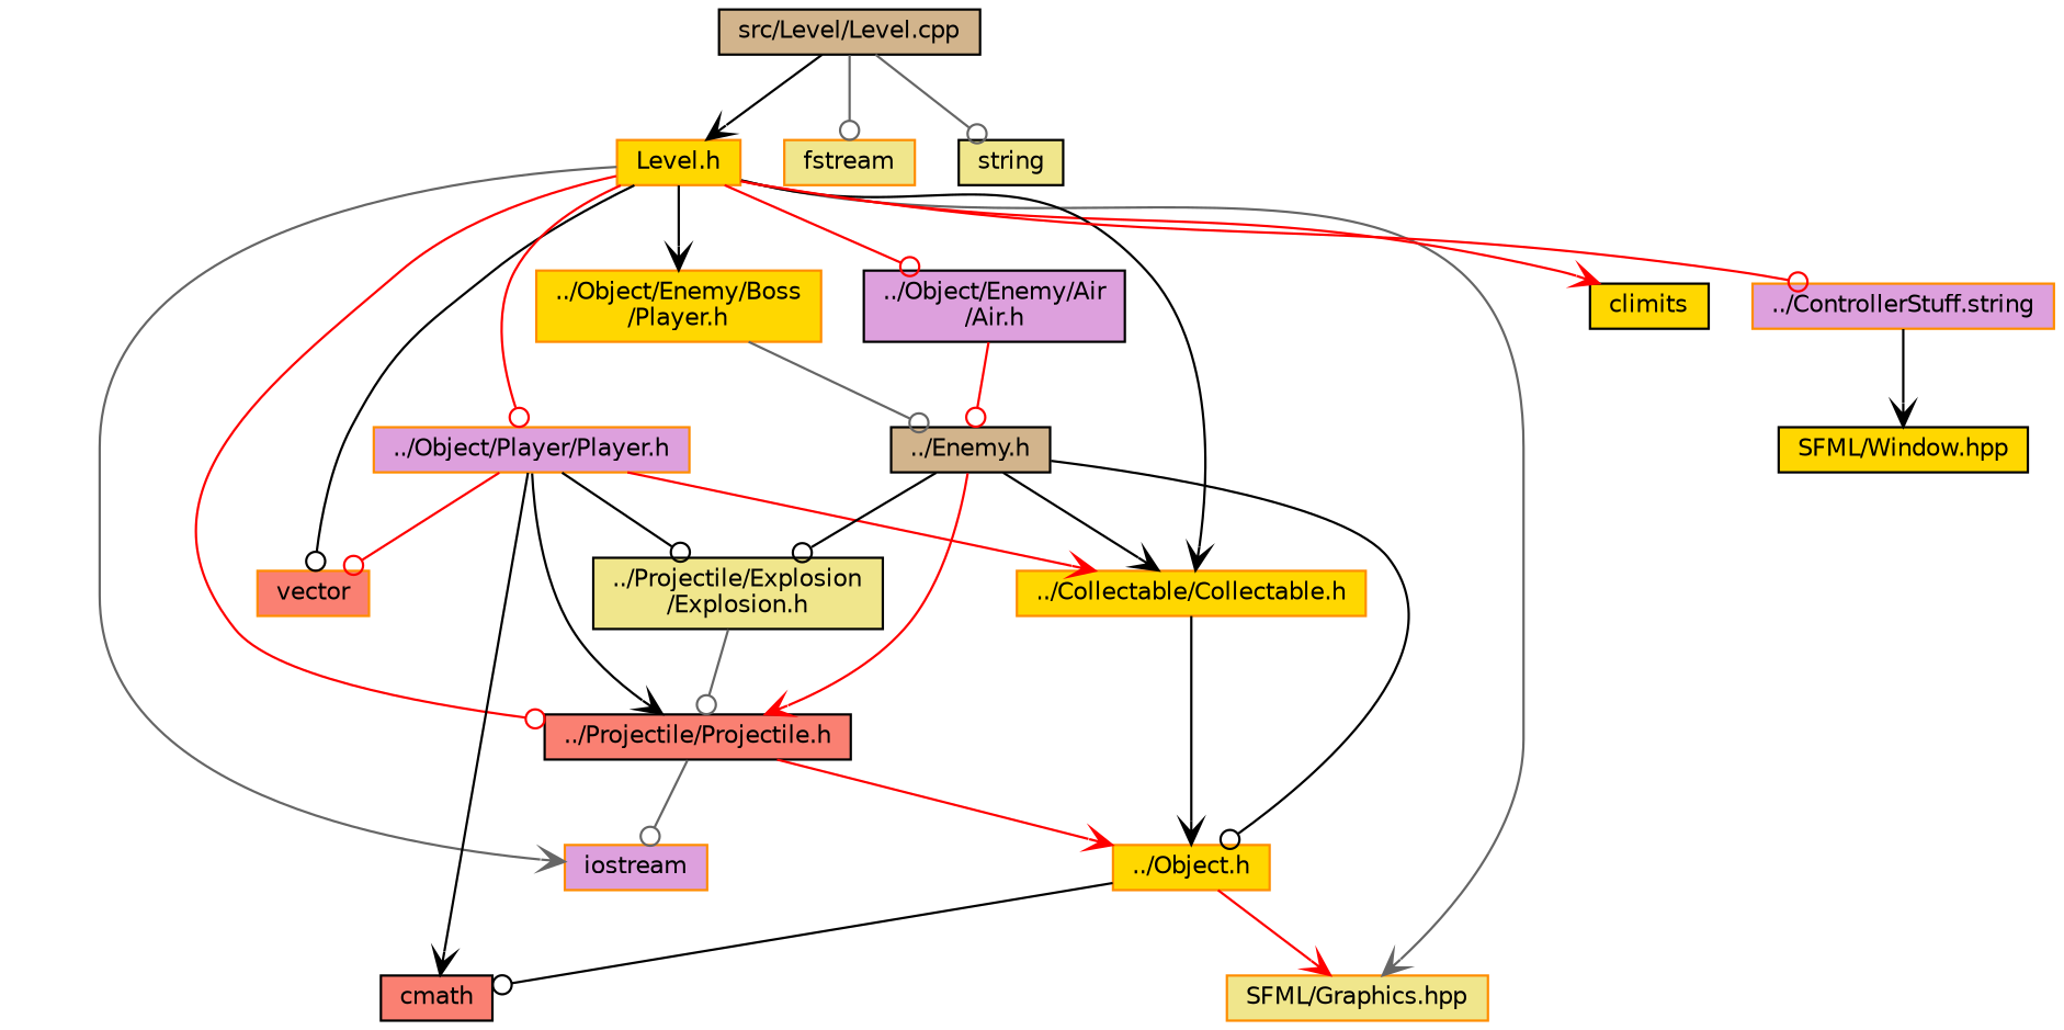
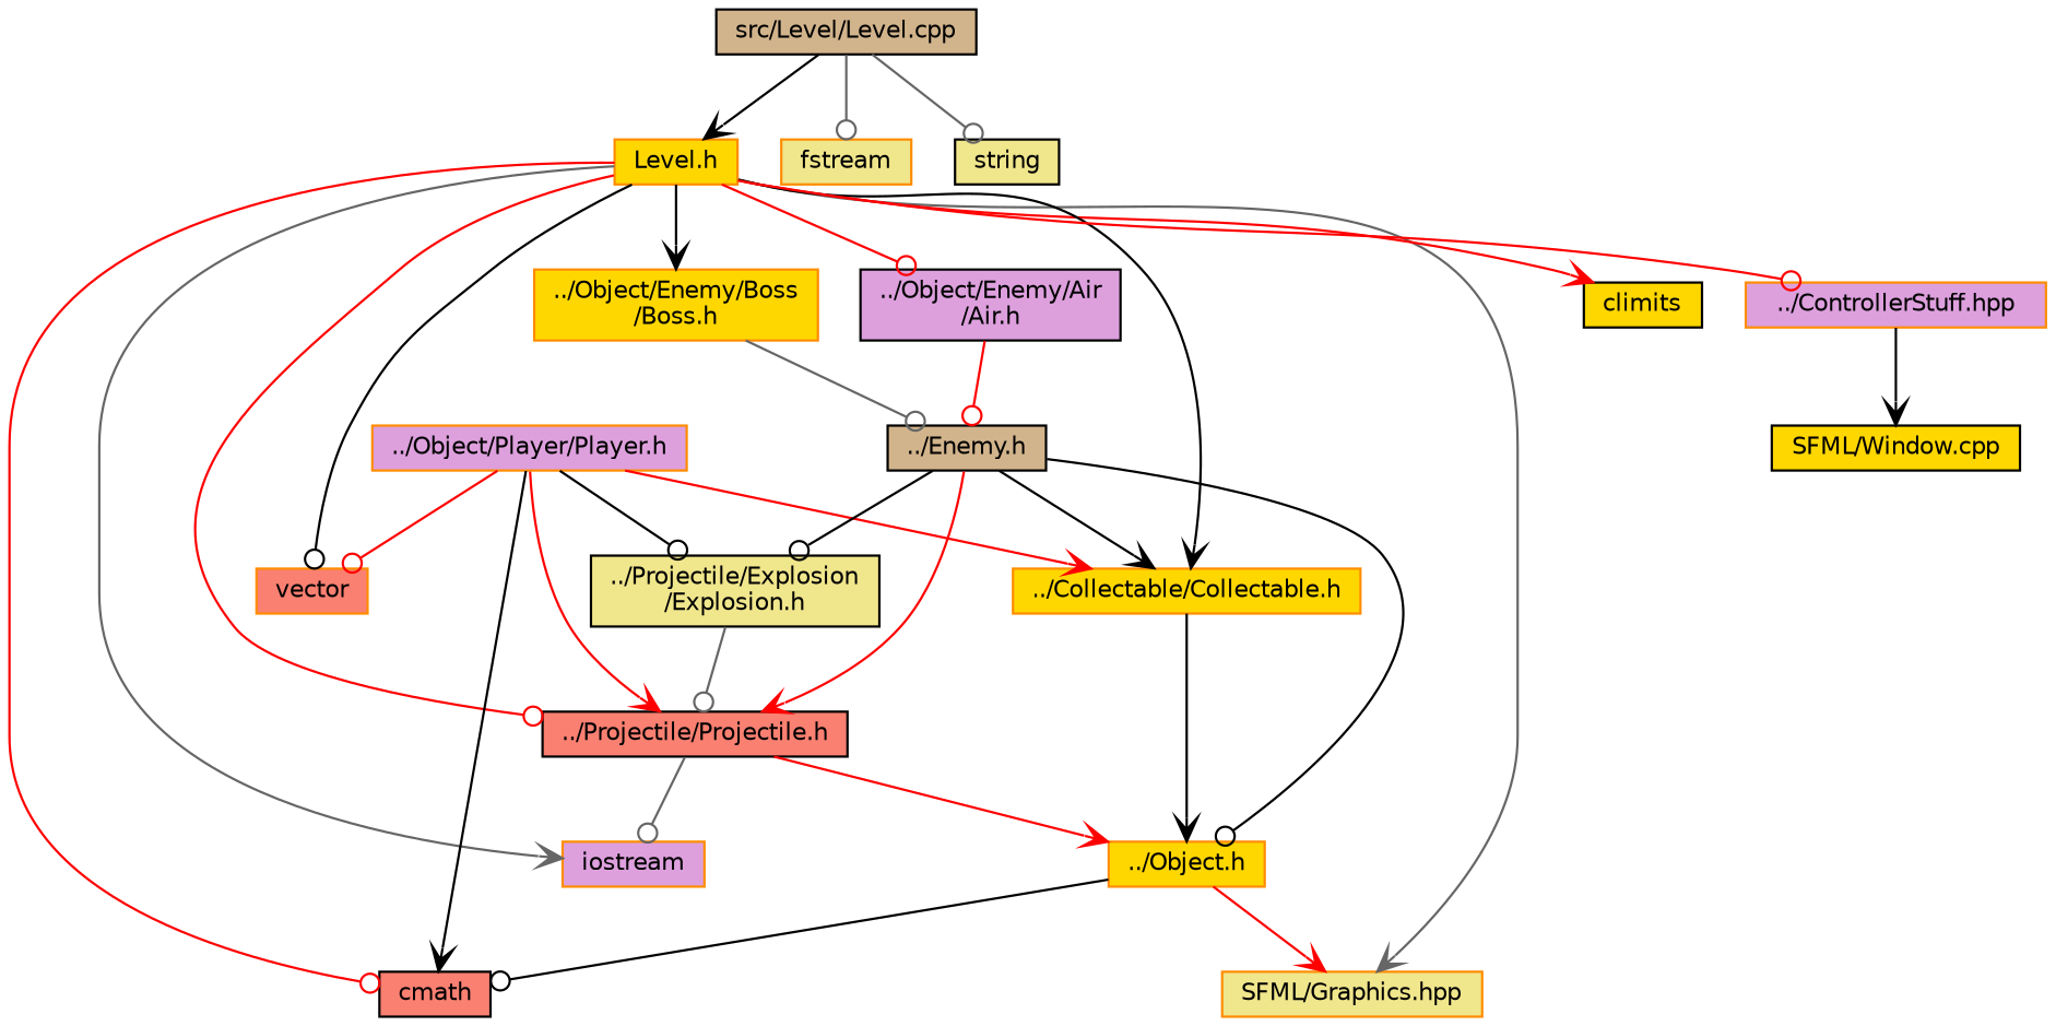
  digraph {
    node [color=darkorange fillcolor=gold fontname=Helvetica fontsize=10 shape=box style=filled]
    edge [arrowhead=odot color=black fontname=Helvetica fontsize=10 labelfontname=Helvetica labelfontsize=10 style=solid]
    n1 [color=black fillcolor=tan fontcolor=black height=0.2 label="src/Level/Level.cpp" width=0.4]
    n2 [height=0.2 label="Level.h" width=0.4]
    n3 [fillcolor=khaki height=0.2 label=fstream width=0.4]
    n4 [color=black fillcolor=khaki height=0.2 label=string width=0.4]
    n5 [fillcolor=salmon height=0.2 label=vector width=0.4]
    n6 [fillcolor=khaki height=0.2 label="SFML/Graphics.hpp" width=0.4]
    n7 [color=black height=0.2 label=climits width=0.4]
    n8 [fillcolor=plum height=0.2 label=iostream width=0.4]
-   n9 [height=0.2 label="../Object/Enemy/Boss\l/Player.h" width=0.4]
+   n9 [height=0.2 label="../Object/Enemy/Boss\l/Boss.h" width=0.4]
    n10 [color=black fillcolor=salmon height=0.2 label="../Projectile/Projectile.h" width=0.4]
    n11 [height=0.2 label="../Collectable/Collectable.h" width=0.4]
    n12 [color=black fillcolor=plum height=0.2 label="../Object/Enemy/Air\l/Air.h" width=0.4]
    n13 [fillcolor=plum height=0.2 label="../Object/Player/Player.h" width=0.4]
-   n14 [fillcolor=plum height=0.2 label="../ControllerStuff.string" width=0.4]
+   n14 [fillcolor=plum height=0.2 label="../ControllerStuff.hpp" width=0.4]
    n15 [color=black fillcolor=tan height=0.2 label="../Enemy.h" width=0.4]
    n16 [height=0.2 label="../Object.h" width=0.4]
    n17 [color=black fillcolor=khaki height=0.2 label="../Projectile/Explosion\l/Explosion.h" width=0.4]
    n18 [color=black fillcolor=salmon height=0.2 label=cmath width=0.4]
-   n19 [color=black height=0.2 label="SFML/Window.hpp" width=0.4]
+   n19 [color=black height=0.2 label="SFML/Window.cpp" width=0.4]
    n1 -> n2 [arrowhead=vee]
    n1 -> n3 [color=gray40]
    n1 -> n4 [color=gray40]
    n2 -> n5
    n2 -> n6 [arrowhead=vee color=gray40]
    n2 -> n7 [arrowhead=vee color=red]
    n2 -> n8 [arrowhead=vee color=gray40]
    n2 -> n9 [arrowhead=vee]
    n2 -> n10 [color=red]
    n2 -> n11 [arrowhead=vee]
    n2 -> n12 [color=red]
-   n2 -> n13 [color=red]
+   n2 -> n18 [color=red]
    n2 -> n14 [color=red]
    n9 -> n15 [color=gray40]
    n10 -> n8 [color=gray40]
    n10 -> n16 [arrowhead=vee color=red]
    n11 -> n16 [arrowhead=vee]
    n12 -> n15 [color=red]
    n13 -> n5 [color=red]
-   n13 -> n10 [arrowhead=vee]
+   n13 -> n10 [arrowhead=vee color=red]
    n13 -> n11 [arrowhead=vee color=red]
    n13 -> n17
    n13 -> n18 [arrowhead=vee]
    n14 -> n19 [arrowhead=vee]
    n15 -> n10 [arrowhead=vee color=red]
    n15 -> n11 [arrowhead=vee]
    n15 -> n16
    n15 -> n17
    n16 -> n6 [arrowhead=vee color=red]
    n16 -> n18
    n17 -> n10 [color=gray40]
  }
